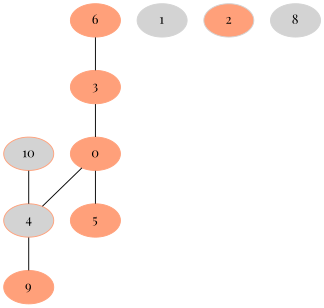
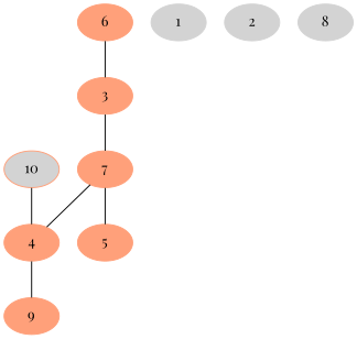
  graph {
    fontname="Playfair Display"
    node [color=lightsalmon fontname="Playfair Display" style=filled]
    edge [fontname="Playfair Display"]
    3
-   7 [label=0]
-   4 [fillcolor=lightgray]
+   7
+   4
    9
    6
    5
    10 [fillcolor=lightgray]
    1 [color=lightgray]
-   2 [color=lightgray fillcolor=lightsalmon]
+   2 [color=lightgray]
    8 [color=lightgray]
    3 -- 7
    7 -- 4
    7 -- 5
    4 -- 9
    6 -- 3
    10 -- 4
  }
